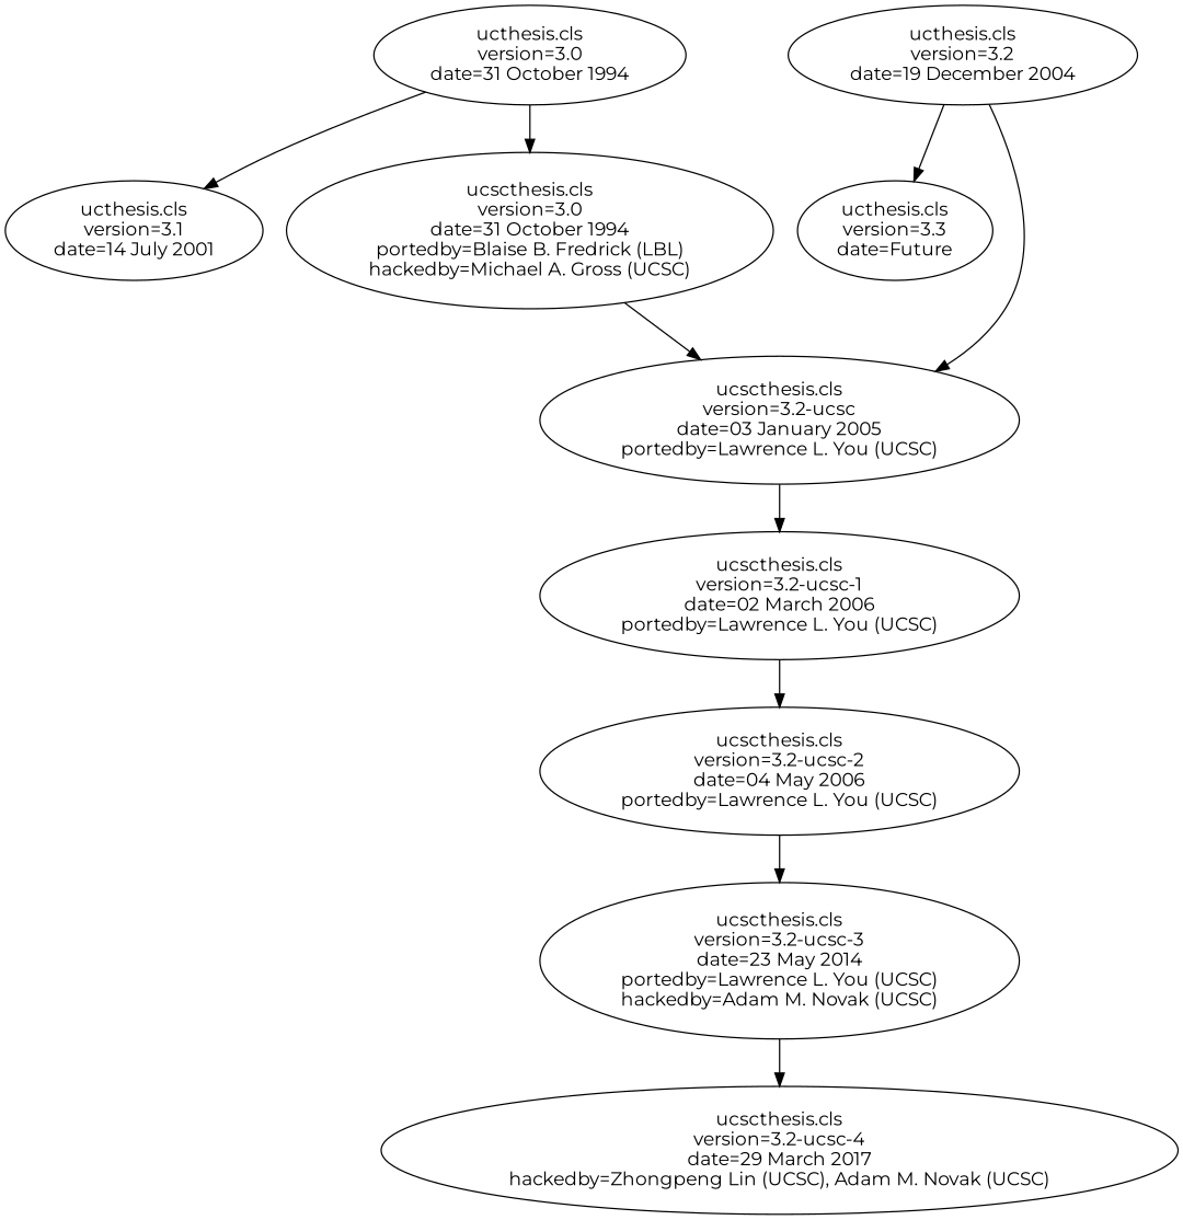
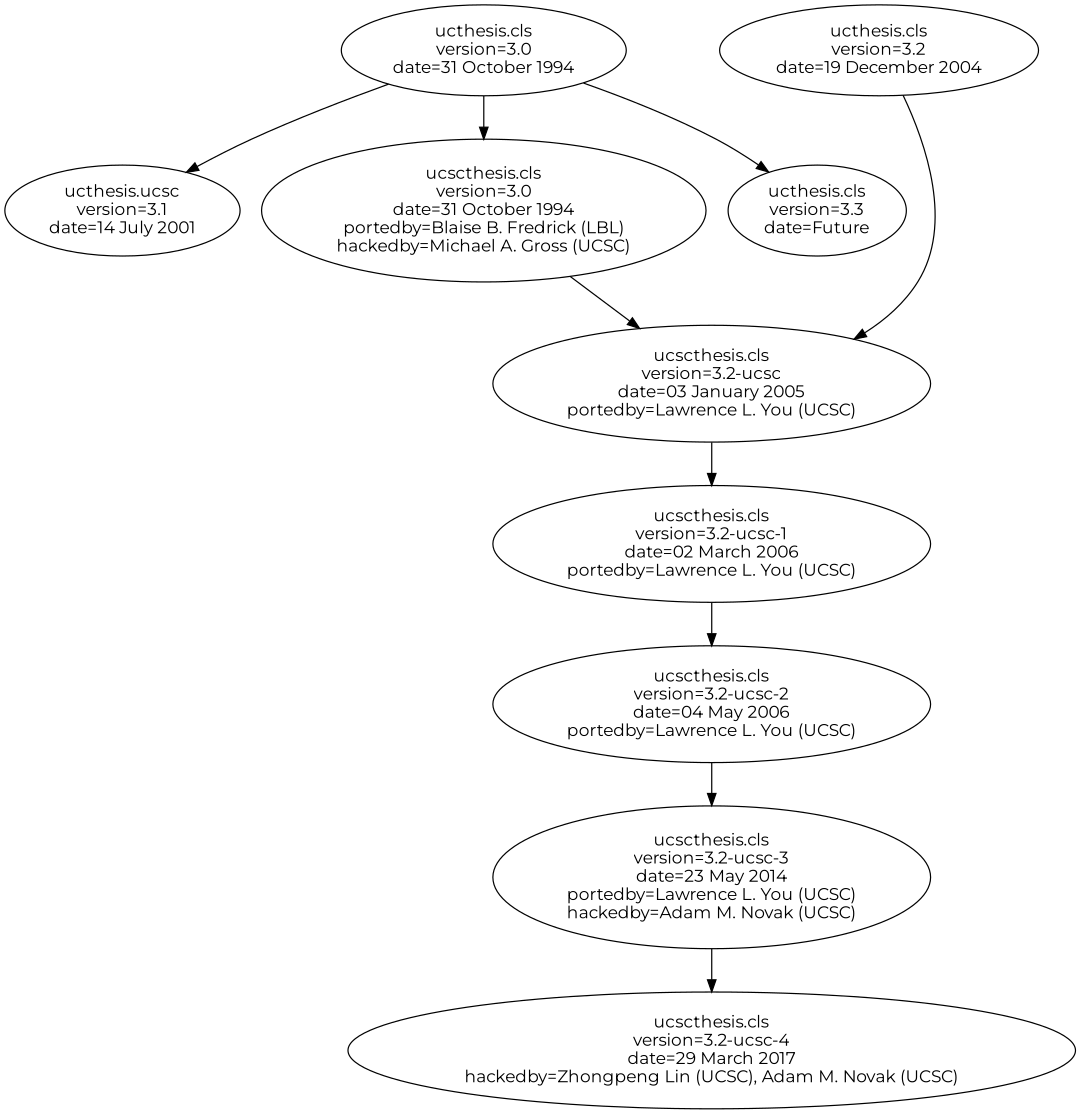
  digraph {
    fontname=Montserrat
    node [fontname=Montserrat]
    edge [fontname=Montserrat]
    n1 [label="ucthesis.cls\nversion=3.0\ndate=31 October 1994"]
-   n2 [label="ucthesis.cls\nversion=3.1\ndate=14 July 2001"]
+   n2 [label="ucthesis.ucsc\nversion=3.1\ndate=14 July 2001"]
    n3 [label="ucscthesis.cls\nversion=3.0\ndate=31 October 1994\nportedby=Blaise B. Fredrick (LBL)\nhackedby=Michael A. Gross (UCSC)"]
    n4 [label="ucscthesis.cls\nversion=3.2-ucsc\ndate=03 January 2005\nportedby=Lawrence L. You (UCSC)"]
    n5 [label="ucthesis.cls\nversion=3.2\ndate=19 December 2004"]
    n6 [label="ucthesis.cls\nversion=3.3\ndate=Future"]
    n7 [label="ucscthesis.cls\nversion=3.2-ucsc-1\ndate=02 March 2006\nportedby=Lawrence L. You (UCSC)"]
    n8 [label="ucscthesis.cls\nversion=3.2-ucsc-2\ndate=04 May 2006\nportedby=Lawrence L. You (UCSC)"]
    n9 [label="ucscthesis.cls\nversion=3.2-ucsc-3\ndate=23 May 2014\nportedby=Lawrence L. You (UCSC)\nhackedby=Adam M. Novak (UCSC)"]
    n10 [label="ucscthesis.cls\nversion=3.2-ucsc-4\ndate=29 March 2017\nhackedby=Zhongpeng Lin (UCSC), Adam M. Novak (UCSC)"]
    n1 -> n2
    n1 -> n3
    n3 -> n4
    n4 -> n7
    n5 -> n4
-   n5 -> n6
+   n1 -> n6
    n7 -> n8
    n8 -> n9
    n9 -> n10
  }
